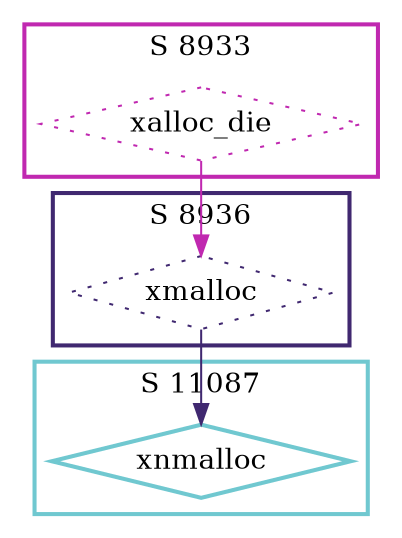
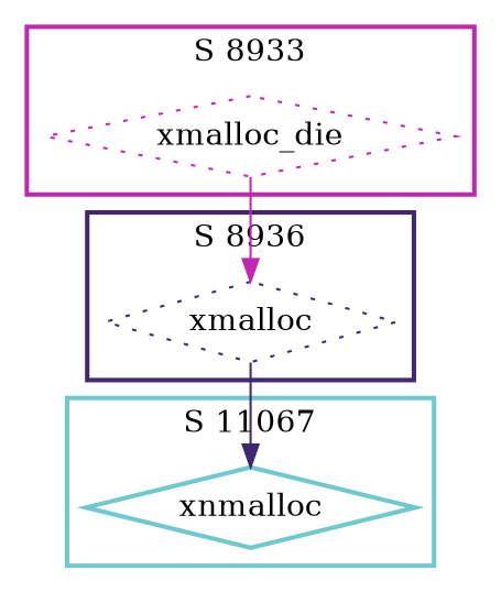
  digraph {
    node [shape=diamond style=dotted]
-   n1 [color="#C028B0" label=xalloc_die]
+   n1 [color="#C028B0" label=xmalloc_die]
    n2 [color="#402870" label=xmalloc]
    n3 [color="#70C8D0" label=xnmalloc style=bold]
    subgraph cluster_1 {
      color="#C028B0"
      label="S 8933"
      style=bold
      n1
    }
    subgraph cluster_2 {
      color="#402870"
      label="S 8936"
      style=bold
      n2
    }
    subgraph cluster_3 {
      color="#70C8D0"
-     label="S 11087"
+     label="S 11067"
      style=bold
      n3
    }
    n1 -> n2 [color="#C028B0"]
    n2 -> n3 [color="#402870"]
  }
